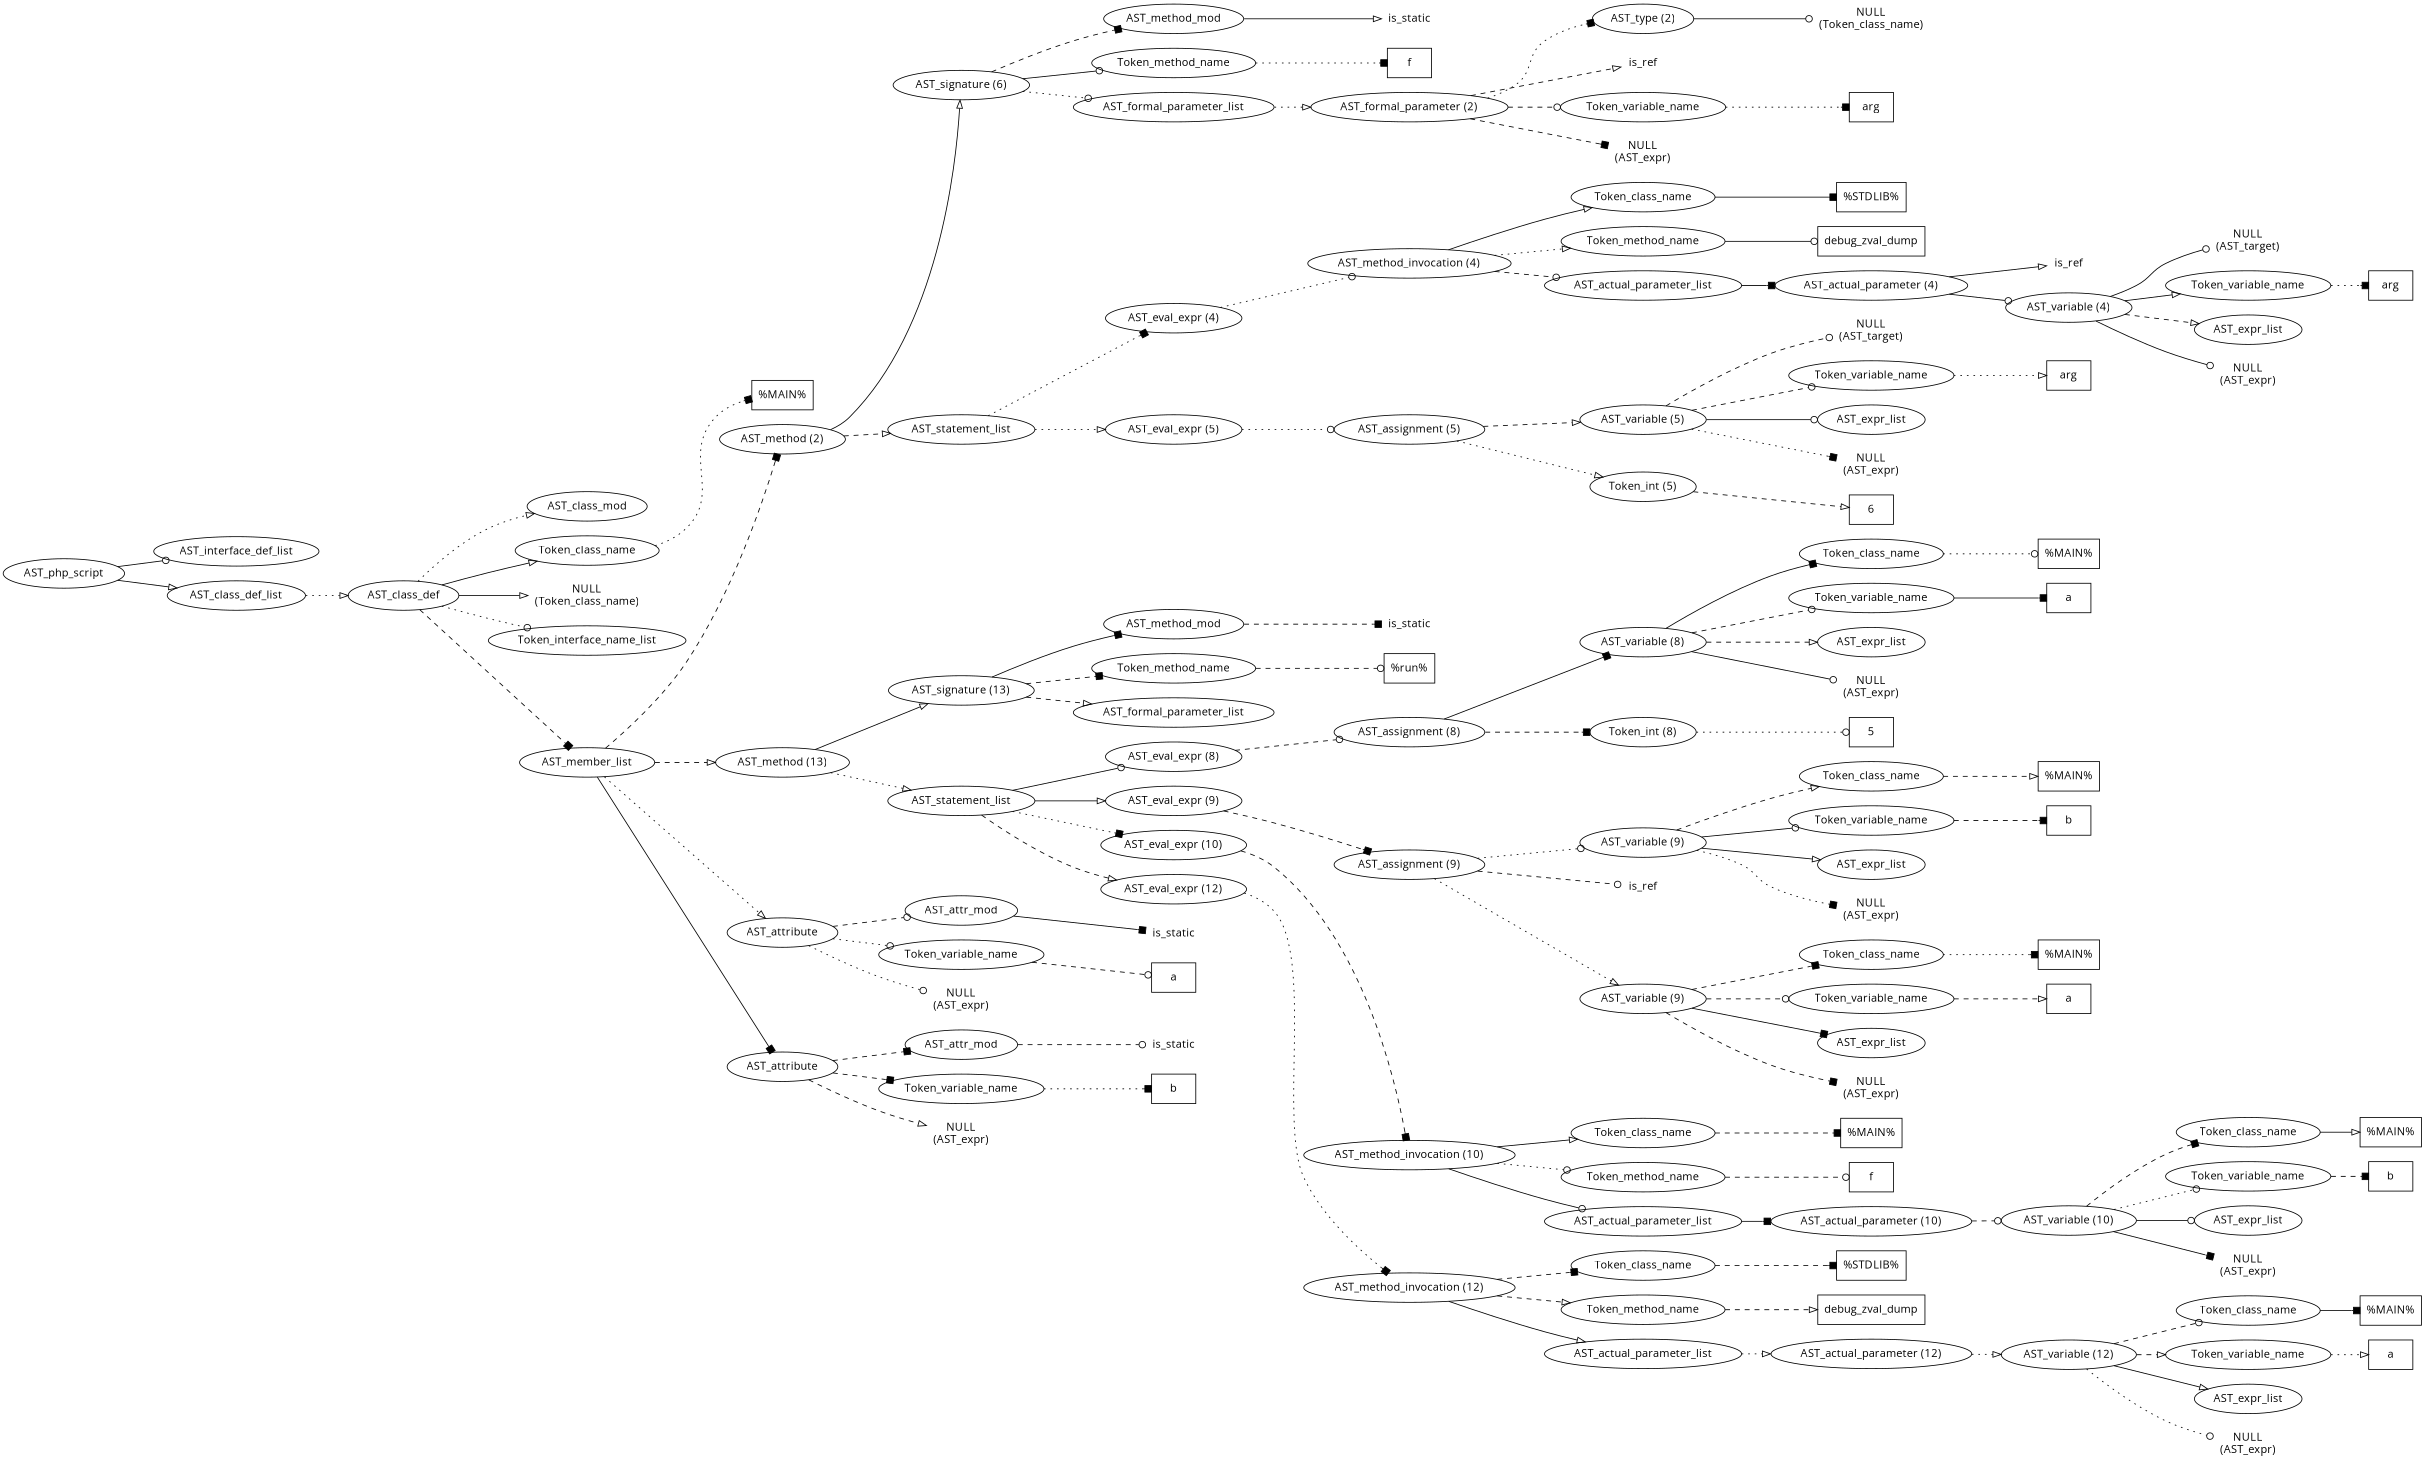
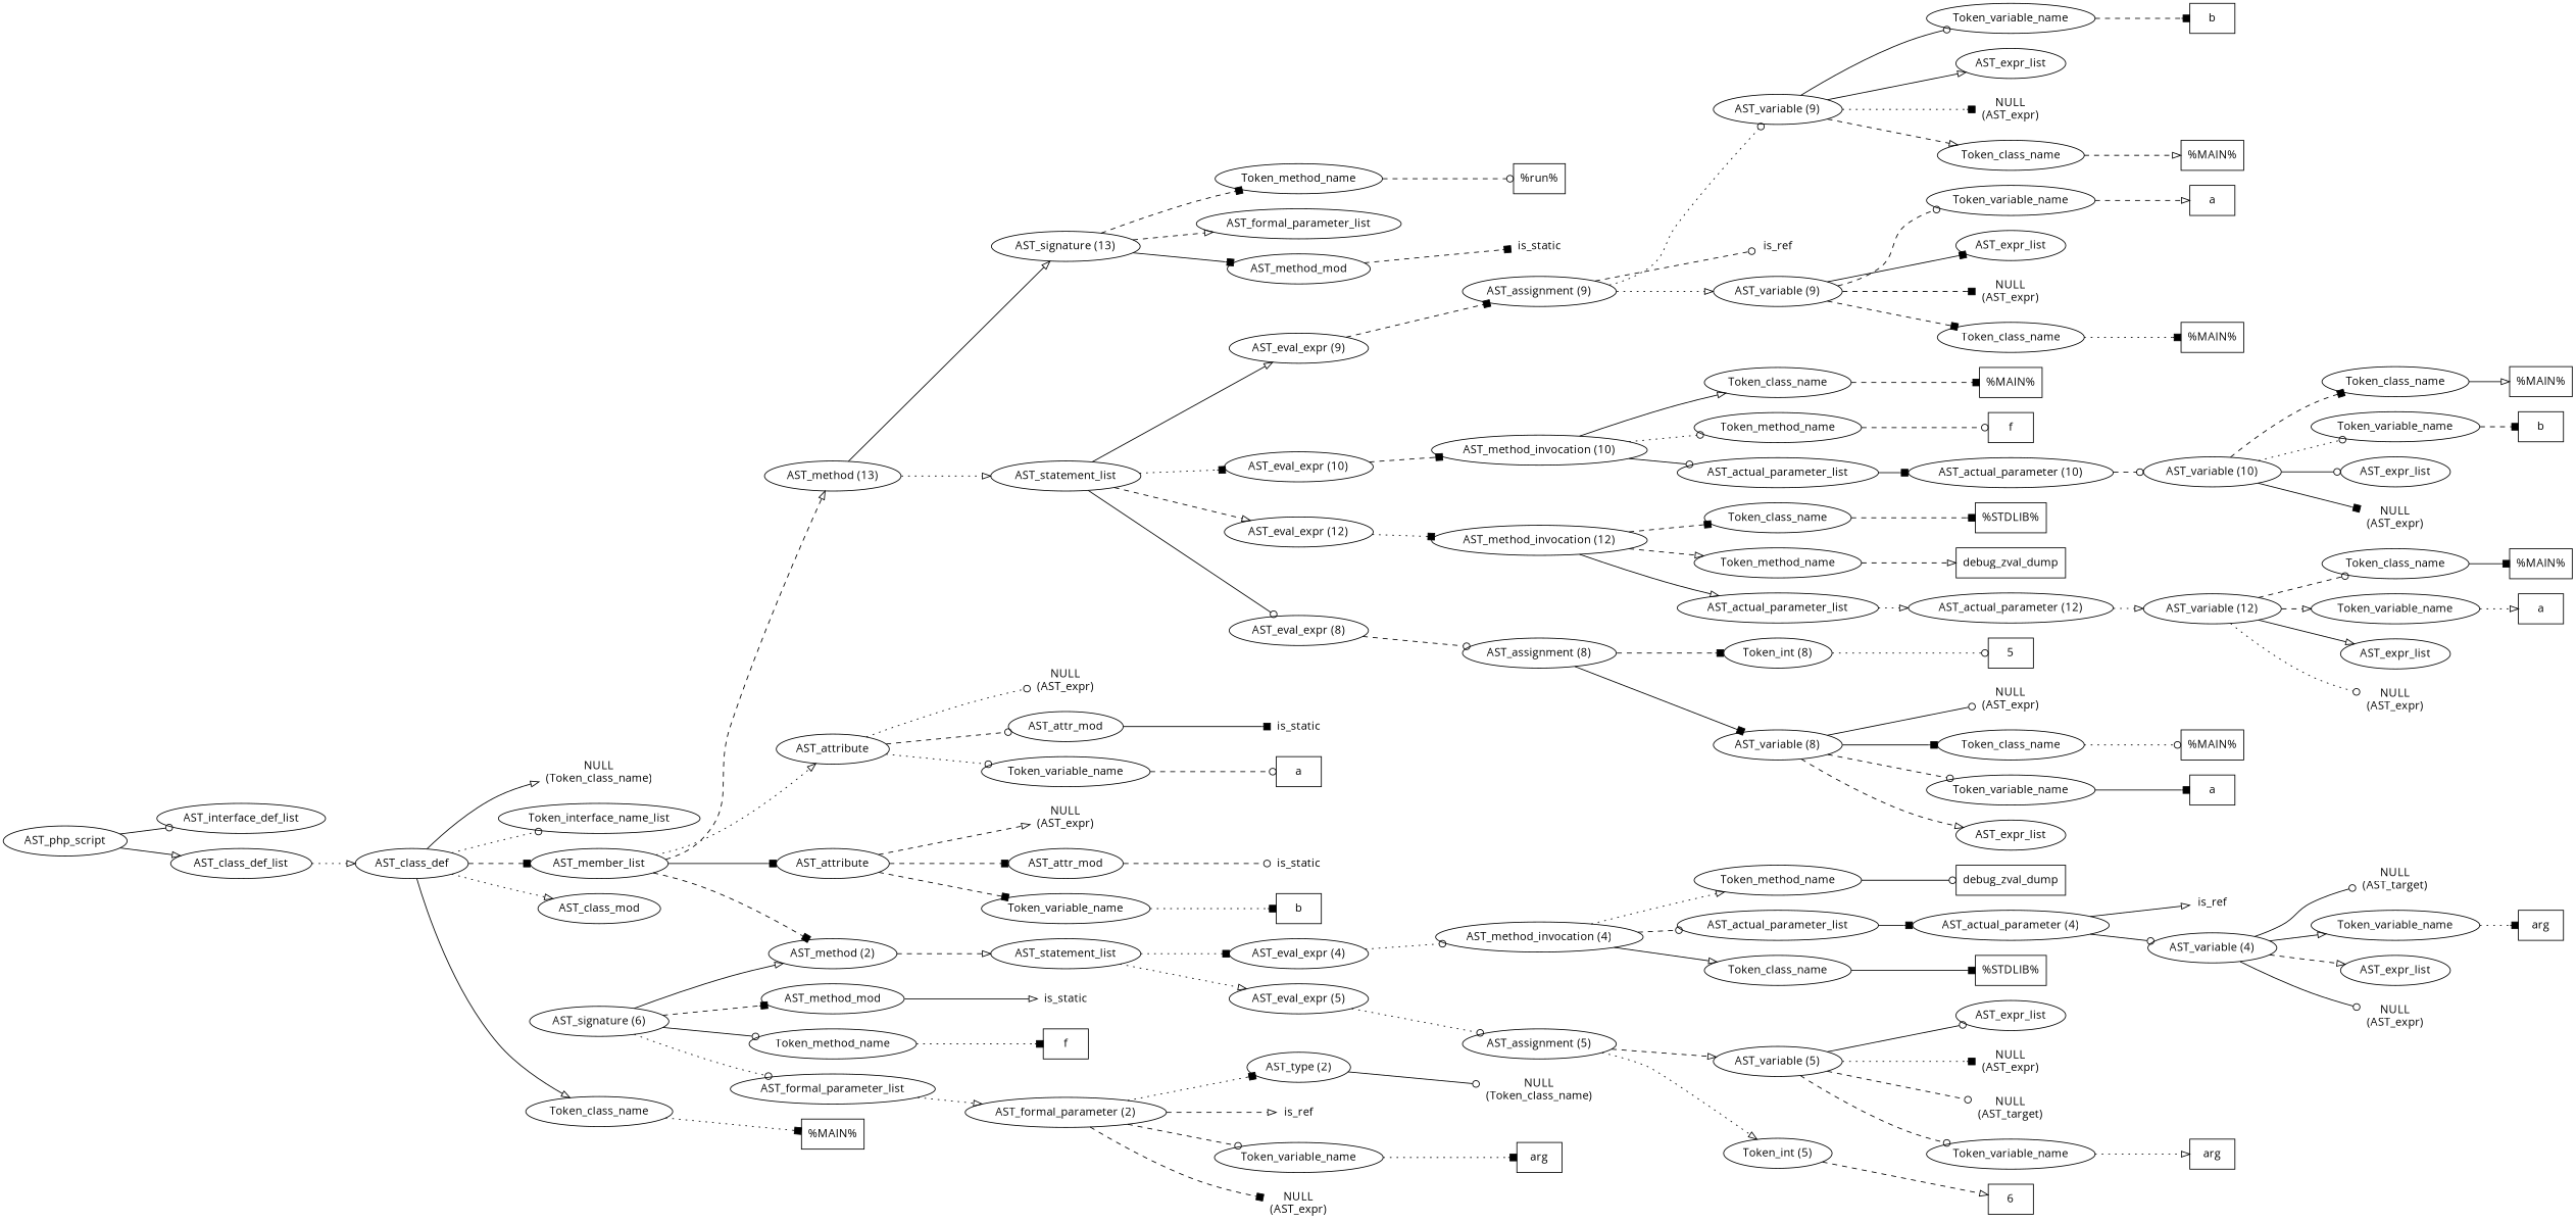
  digraph {
    fontname="Open Sans"
    rankdir=LR
    node [fontname="Open Sans"]
    edge [arrowhead=onormal fontname="Open Sans" style=dashed]
    n1 [label=AST_php_script]
    n2 [label=AST_interface_def_list]
    n3 [label=AST_class_def_list]
    n4 [label=AST_class_def]
    n5 [label=AST_class_mod]
    n6 [label=Token_class_name]
    n7 [label="NULL\n(Token_class_name)" shape=plaintext]
    n8 [label=Token_interface_name_list]
    n9 [label=AST_member_list]
    n10 [label="%MAIN%" shape=box]
    n11 [label="AST_method (2)"]
    n12 [label="AST_method (13)"]
    n13 [label=AST_attribute]
    n14 [label=AST_attribute]
    n15 [label="AST_signature (6)"]
    n16 [label=AST_statement_list]
    n17 [label="AST_signature (13)"]
    n18 [label=AST_statement_list]
    n19 [label=AST_attr_mod]
    n20 [label=Token_variable_name]
    n21 [label="NULL\n(AST_expr)" shape=plaintext]
    n22 [label=AST_attr_mod]
    n23 [label=Token_variable_name]
    n24 [label="NULL\n(AST_expr)" shape=plaintext]
    n25 [label=AST_method_mod]
    n26 [label=Token_method_name]
    n27 [label=AST_formal_parameter_list]
    n28 [label="AST_eval_expr (4)"]
    n29 [label="AST_eval_expr (5)"]
    n30 [label=is_static shape=plaintext]
    n31 [label=f shape=box]
    n32 [label="AST_formal_parameter (2)"]
    n33 [label="AST_type (2)"]
    n34 [label=is_ref shape=plaintext]
    n35 [label=Token_variable_name]
    n36 [label="NULL\n(AST_expr)" shape=plaintext]
    n37 [label="NULL\n(Token_class_name)" shape=plaintext]
    n38 [label=arg shape=box]
    n39 [label="AST_method_invocation (4)"]
    n40 [label="AST_assignment (5)"]
    n41 [label=Token_class_name]
    n42 [label=Token_method_name]
    n43 [label=AST_actual_parameter_list]
    n44 [label="%STDLIB%" shape=box]
    n45 [label=debug_zval_dump shape=box]
    n46 [label="AST_actual_parameter (4)"]
    n47 [label=is_ref shape=plaintext]
    n48 [label="AST_variable (4)"]
    n49 [label="NULL\n(AST_target)" shape=plaintext]
    n50 [label=Token_variable_name]
    n51 [label=AST_expr_list]
    n52 [label="NULL\n(AST_expr)" shape=plaintext]
    n53 [label=arg shape=box]
    n54 [label="AST_variable (5)"]
    n55 [label="Token_int (5)"]
    n56 [label="NULL\n(AST_target)" shape=plaintext]
    n57 [label=Token_variable_name]
    n58 [label=AST_expr_list]
    n59 [label="NULL\n(AST_expr)" shape=plaintext]
    n60 [label=6 shape=box]
    n61 [label=arg shape=box]
    n62 [label=AST_method_mod]
    n63 [label=Token_method_name]
    n64 [label=AST_formal_parameter_list]
    n65 [label="AST_eval_expr (8)"]
    n66 [label="AST_eval_expr (9)"]
    n67 [label="AST_eval_expr (10)"]
    n68 [label="AST_eval_expr (12)"]
    n69 [label=is_static shape=plaintext]
    n70 [label="%run%" shape=box]
    n71 [label="AST_assignment (8)"]
    n72 [label="AST_assignment (9)"]
    n73 [label="AST_method_invocation (10)"]
    n74 [label="AST_method_invocation (12)"]
    n75 [label="AST_variable (8)"]
    n76 [label="Token_int (8)"]
    n77 [label=Token_class_name]
    n78 [label=Token_variable_name]
    n79 [label=AST_expr_list]
    n80 [label="NULL\n(AST_expr)" shape=plaintext]
    n81 [label=5 shape=box]
    n82 [label="%MAIN%" shape=box]
    n83 [label=a shape=box]
    n84 [label="AST_variable (9)"]
    n85 [label=is_ref shape=plaintext]
    n86 [label="AST_variable (9)"]
    n87 [label=Token_class_name]
    n88 [label=Token_variable_name]
    n89 [label=AST_expr_list]
    n90 [label="NULL\n(AST_expr)" shape=plaintext]
    n91 [label=Token_class_name]
    n92 [label=Token_variable_name]
    n93 [label=AST_expr_list]
    n94 [label="NULL\n(AST_expr)" shape=plaintext]
    n95 [label="%MAIN%" shape=box]
    n96 [label=b shape=box]
    n97 [label="%MAIN%" shape=box]
    n98 [label=a shape=box]
    n99 [label=Token_class_name]
    n100 [label=Token_method_name]
    n101 [label=AST_actual_parameter_list]
    n102 [label="%MAIN%" shape=box]
    n103 [label=f shape=box]
    n104 [label="AST_actual_parameter (10)"]
    n105 [label="AST_variable (10)"]
    n106 [label=Token_class_name]
    n107 [label=Token_variable_name]
    n108 [label=AST_expr_list]
    n109 [label="NULL\n(AST_expr)" shape=plaintext]
    n110 [label="%MAIN%" shape=box]
    n111 [label=b shape=box]
    n112 [label=Token_class_name]
    n113 [label=Token_method_name]
    n114 [label=AST_actual_parameter_list]
    n115 [label="%STDLIB%" shape=box]
    n116 [label=debug_zval_dump shape=box]
    n117 [label="AST_actual_parameter (12)"]
    n118 [label="AST_variable (12)"]
    n119 [label=Token_class_name]
    n120 [label=Token_variable_name]
    n121 [label=AST_expr_list]
    n122 [label="NULL\n(AST_expr)" shape=plaintext]
    n123 [label="%MAIN%" shape=box]
    n124 [label=a shape=box]
    n125 [label=is_static shape=plaintext]
    n126 [label=a shape=box]
    n127 [label=is_static shape=plaintext]
    n128 [label=b shape=box]
    n1 -> n2 [arrowhead=odot style=solid]
    n1 -> n3 [style=solid]
    n3 -> n4 [style=dotted]
    n4 -> n5 [style=dotted]
    n4 -> n6 [style=solid]
    n4 -> n7 [style=solid]
    n4 -> n8 [arrowhead=odot style=dotted]
    n4 -> n9 [arrowhead=box]
    n6 -> n10 [arrowhead=box style=dotted]
    n9 -> n11 [arrowhead=box]
    n9 -> n12
    n9 -> n13 [style=dotted]
    n9 -> n14 [arrowhead=box style=solid]
-   n11 -> n15 [style=solid]
+   n15 -> n11 [style=solid]
    n11 -> n16
    n12 -> n17 [style=solid]
    n12 -> n18 [style=dotted]
    n13 -> n19 [arrowhead=odot]
    n13 -> n20 [arrowhead=odot style=dotted]
    n13 -> n21 [arrowhead=odot style=dotted]
    n14 -> n22 [arrowhead=box]
    n14 -> n23 [arrowhead=box]
    n14 -> n24
    n15 -> n25 [arrowhead=box]
    n15 -> n26 [arrowhead=odot style=solid]
    n15 -> n27 [arrowhead=odot style=dotted]
    n16 -> n28 [arrowhead=box style=dotted]
    n16 -> n29 [style=dotted]
    n17 -> n62 [arrowhead=box style=solid]
    n17 -> n63 [arrowhead=box]
    n17 -> n64
    n18 -> n65 [arrowhead=odot style=solid]
    n18 -> n66 [style=solid]
    n18 -> n67 [arrowhead=box style=dotted]
    n18 -> n68
    n19 -> n125 [arrowhead=box style=solid]
    n20 -> n126 [arrowhead=odot]
    n22 -> n127 [arrowhead=odot]
    n23 -> n128 [arrowhead=box style=dotted]
    n25 -> n30 [style=solid]
    n26 -> n31 [arrowhead=box style=dotted]
    n27 -> n32 [style=dotted]
    n28 -> n39 [arrowhead=odot style=dotted]
    n29 -> n40 [arrowhead=odot style=dotted]
    n32 -> n33 [arrowhead=box style=dotted]
    n32 -> n34
    n32 -> n35 [arrowhead=odot]
    n32 -> n36 [arrowhead=box]
    n33 -> n37 [arrowhead=odot style=solid]
    n35 -> n38 [arrowhead=box style=dotted]
    n39 -> n41 [style=solid]
    n39 -> n42 [style=dotted]
    n39 -> n43 [arrowhead=odot]
    n40 -> n54
    n40 -> n55 [style=dotted]
    n41 -> n44 [arrowhead=box style=solid]
    n42 -> n45 [arrowhead=odot style=solid]
    n43 -> n46 [arrowhead=box style=solid]
    n46 -> n47 [style=solid]
    n46 -> n48 [arrowhead=odot style=solid]
    n48 -> n49 [arrowhead=odot style=solid]
    n48 -> n50 [style=solid]
    n48 -> n51
    n48 -> n52 [arrowhead=odot style=solid]
    n50 -> n53 [arrowhead=box style=dotted]
    n54 -> n56 [arrowhead=odot]
    n54 -> n57 [arrowhead=odot]
    n54 -> n58 [arrowhead=odot style=solid]
    n54 -> n59 [arrowhead=box style=dotted]
    n55 -> n60
    n57 -> n61 [style=dotted]
    n62 -> n69 [arrowhead=box]
    n63 -> n70 [arrowhead=odot]
    n65 -> n71 [arrowhead=odot]
    n66 -> n72 [arrowhead=box]
    n67 -> n73 [arrowhead=box]
    n68 -> n74 [arrowhead=box style=dotted]
    n71 -> n75 [arrowhead=box style=solid]
    n71 -> n76 [arrowhead=box]
    n72 -> n84 [arrowhead=odot style=dotted]
    n72 -> n85 [arrowhead=odot]
    n72 -> n86 [style=dotted]
    n73 -> n99 [style=solid]
    n73 -> n100 [arrowhead=odot style=dotted]
    n73 -> n101 [arrowhead=odot style=solid]
    n74 -> n112 [arrowhead=box]
    n74 -> n113
    n74 -> n114 [style=solid]
    n75 -> n77 [arrowhead=box style=solid]
    n75 -> n78 [arrowhead=odot]
    n75 -> n79
    n75 -> n80 [arrowhead=odot style=solid]
    n76 -> n81 [arrowhead=odot style=dotted]
    n77 -> n82 [arrowhead=odot style=dotted]
    n78 -> n83 [arrowhead=box style=solid]
    n84 -> n87
    n84 -> n88 [arrowhead=odot style=solid]
    n84 -> n89 [style=solid]
    n84 -> n90 [arrowhead=box style=dotted]
    n86 -> n91 [arrowhead=box]
    n86 -> n92 [arrowhead=odot]
    n86 -> n93 [arrowhead=box style=solid]
    n86 -> n94 [arrowhead=box]
    n87 -> n95
    n88 -> n96 [arrowhead=box]
    n91 -> n97 [arrowhead=box style=dotted]
    n92 -> n98
    n99 -> n102 [arrowhead=box]
    n100 -> n103 [arrowhead=odot]
    n101 -> n104 [arrowhead=box style=solid]
    n104 -> n105 [arrowhead=odot]
    n105 -> n106 [arrowhead=box]
    n105 -> n107 [arrowhead=odot style=dotted]
    n105 -> n108 [arrowhead=odot style=solid]
    n105 -> n109 [arrowhead=box style=solid]
    n106 -> n110 [style=solid]
    n107 -> n111 [arrowhead=box]
    n112 -> n115 [arrowhead=box]
    n113 -> n116
    n114 -> n117 [style=dotted]
    n117 -> n118 [style=dotted]
    n118 -> n119 [arrowhead=odot]
    n118 -> n120
    n118 -> n121 [style=solid]
    n118 -> n122 [arrowhead=odot style=dotted]
    n119 -> n123 [arrowhead=box style=solid]
    n120 -> n124 [style=dotted]
  }
